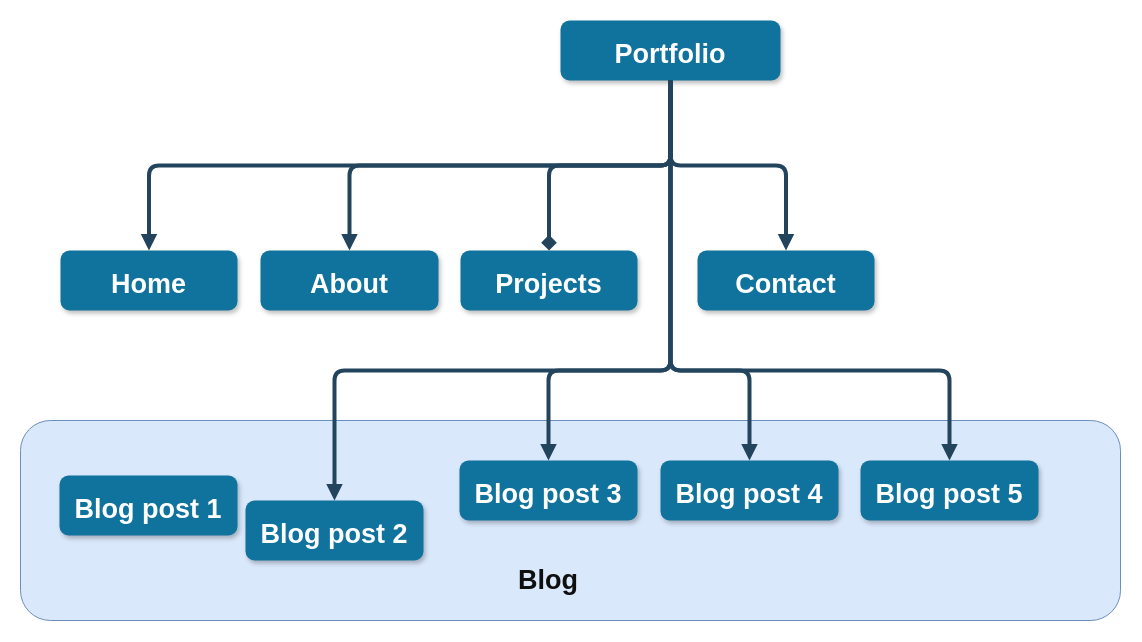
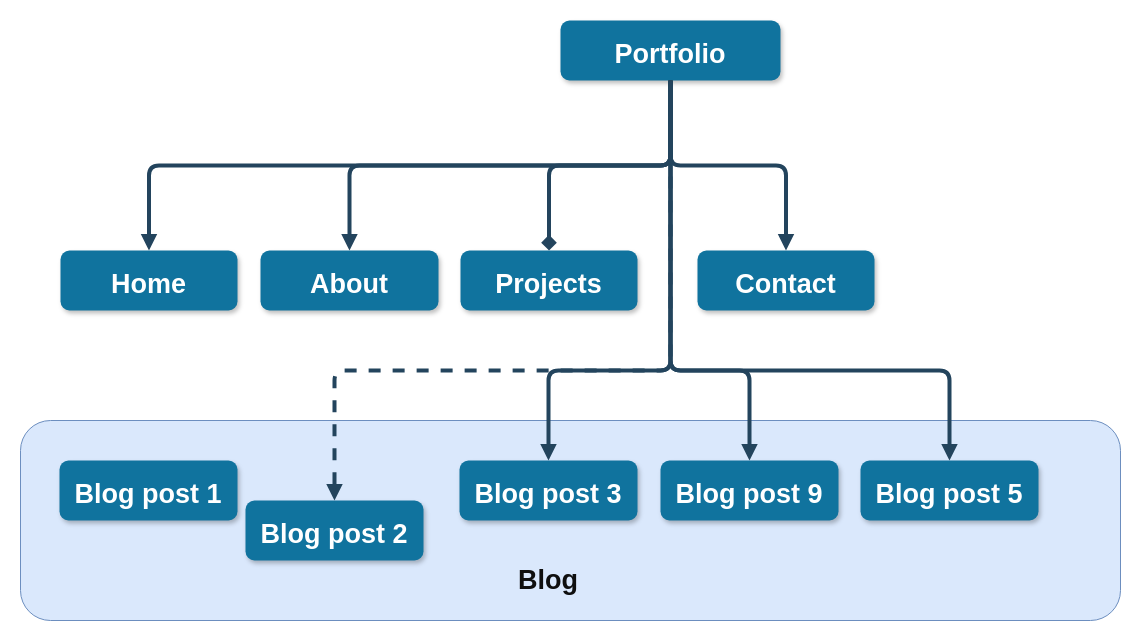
  <mxCell id="0" />
  <mxCell id="1" parent="0" />
  <mxCell id="2" value="" style="rounded=1;whiteSpace=wrap;html=1;fontSize=27;fillColor=#dae8fc;strokeColor=#6c8ebf;labelBorderColor=#006633;fontColor=#FFFFFF;" vertex="1" parent="1"><mxGeometry x="20" y="420" width="1100" height="200" as="geometry" /></mxCell>
  <mxCell id="3" value="Portfolio" style="rounded=1;fillColor=#10739E;strokeColor=none;shadow=1;gradientColor=none;fontStyle=1;fontColor=#FFFFFF;fontSize=27;" parent="1" vertex="1"><mxGeometry x="560" y="20" width="220" height="60" as="geometry" /></mxCell>
  <mxCell id="4" value="Home" style="rounded=1;fillColor=#10739E;strokeColor=none;shadow=1;gradientColor=none;fontStyle=1;fontColor=#FFFFFF;fontSize=27;" parent="1" vertex="1"><mxGeometry x="60" y="250" width="177" height="60" as="geometry" /></mxCell>
  <mxCell id="5" value="About" style="rounded=1;fillColor=#10739E;strokeColor=none;shadow=1;gradientColor=none;fontStyle=1;fontColor=#FFFFFF;fontSize=27;" parent="1" vertex="1"><mxGeometry x="260" y="250" width="178" height="60" as="geometry" /></mxCell>
  <mxCell id="6" value="Projects" style="rounded=1;fillColor=#10739E;strokeColor=none;shadow=1;gradientColor=none;fontStyle=1;fontColor=#FFFFFF;fontSize=27;" parent="1" vertex="1"><mxGeometry x="460" y="250" width="177" height="60" as="geometry" /></mxCell>
  <mxCell id="7" value="Blog post 3" style="rounded=1;fillColor=#10739E;strokeColor=none;shadow=1;gradientColor=none;fontStyle=1;fontColor=#FFFFFF;fontSize=27;" parent="1" vertex="1"><mxGeometry x="459" y="460" width="178" height="60" as="geometry" /></mxCell>
  <mxCell id="8" value="Blog post 2" style="rounded=1;fillColor=#10739E;strokeColor=none;shadow=1;gradientColor=none;fontStyle=1;fontColor=#FFFFFF;fontSize=27;" parent="1" vertex="1"><mxGeometry x="245" y="500" width="178" height="60" as="geometry" /></mxCell>
- <mxCell id="9" value="Blog post 4" style="rounded=1;fillColor=#10739E;strokeColor=none;shadow=1;gradientColor=none;fontStyle=1;fontColor=#FFFFFF;fontSize=27;" parent="1" vertex="1"><mxGeometry x="660" y="460" width="178" height="60" as="geometry" /></mxCell>
+ <mxCell id="9" value="Blog post 9" style="rounded=1;fillColor=#10739E;strokeColor=none;shadow=1;gradientColor=none;fontStyle=1;fontColor=#FFFFFF;fontSize=27;" parent="1" vertex="1"><mxGeometry x="660" y="460" width="178" height="60" as="geometry" /></mxCell>
  <mxCell id="10" value="Blog post 5" style="rounded=1;fillColor=#10739E;strokeColor=none;shadow=1;gradientColor=none;fontStyle=1;fontColor=#FFFFFF;fontSize=27;" parent="1" vertex="1"><mxGeometry x="860" y="460" width="178" height="60" as="geometry" /></mxCell>
  <mxCell id="11" value="" style="edgeStyle=elbowEdgeStyle;elbow=vertical;strokeWidth=4;endArrow=block;endFill=1;fontStyle=1;strokeColor=#23445D;fontSize=27;" parent="1" source="3" target="5" edge="1"><mxGeometry x="22" y="165.5" width="100" height="100" as="geometry"><mxPoint x="-158" y="75.5" as="sourcePoint" /><mxPoint x="-58" y="-24.5" as="targetPoint" /></mxGeometry></mxCell>
  <mxCell id="12" value="" style="edgeStyle=elbowEdgeStyle;elbow=vertical;strokeWidth=4;endArrow=block;endFill=1;fontStyle=1;strokeColor=#23445D;fontSize=27;" parent="1" source="3" target="4" edge="1"><mxGeometry x="22" y="165.5" width="100" height="100" as="geometry"><mxPoint x="-158" y="75.5" as="sourcePoint" /><mxPoint x="-58" y="-24.5" as="targetPoint" /></mxGeometry></mxCell>
  <mxCell id="13" value="" style="edgeStyle=elbowEdgeStyle;elbow=vertical;strokeWidth=4;endArrow=diamond;endFill=1;fontStyle=1;strokeColor=#23445D;fontSize=27;" parent="1" source="3" target="6" edge="1"><mxGeometry x="22" y="165.5" width="100" height="100" as="geometry"><mxPoint x="-158" y="75.5" as="sourcePoint" /><mxPoint x="-58" y="-24.5" as="targetPoint" /></mxGeometry></mxCell>
  <mxCell id="14" value="" style="edgeStyle=elbowEdgeStyle;elbow=vertical;strokeWidth=4;endArrow=block;endFill=1;fontStyle=1;strokeColor=#23445D;fontSize=27;exitX=0.5;exitY=1;exitDx=0;exitDy=0;entryX=0.5;entryY=0;entryDx=0;entryDy=0;" parent="1" source="3" target="7" edge="1"><mxGeometry x="22" y="165.5" width="100" height="100" as="geometry"><mxPoint x="-158" y="75.5" as="sourcePoint" /><mxPoint x="-58" y="-24.5" as="targetPoint" /><Array as="points"><mxPoint x="530" y="370" /></Array></mxGeometry></mxCell>
  <mxCell id="15" value="" style="edgeStyle=elbowEdgeStyle;elbow=vertical;strokeWidth=4;endArrow=block;endFill=1;fontStyle=1;strokeColor=#23445D;fontSize=27;" parent="1" source="3" target="10" edge="1"><mxGeometry x="22" y="165.5" width="100" height="100" as="geometry"><mxPoint x="-158" y="75.5" as="sourcePoint" /><mxPoint x="-58" y="-24.5" as="targetPoint" /><Array as="points"><mxPoint x="810" y="370" /></Array></mxGeometry></mxCell>
- <mxCell id="16" value="" style="edgeStyle=elbowEdgeStyle;elbow=vertical;strokeWidth=4;endArrow=block;endFill=1;fontStyle=1;strokeColor=#23445D;fontSize=27;" parent="1" source="3" target="8" edge="1"><mxGeometry x="22" y="165.5" width="100" height="100" as="geometry"><mxPoint x="-158" y="75.5" as="sourcePoint" /><mxPoint x="-58" y="-24.5" as="targetPoint" /><Array as="points"><mxPoint x="510" y="370" /></Array></mxGeometry></mxCell>
+ <mxCell id="16" value="" style="edgeStyle=elbowEdgeStyle;elbow=vertical;strokeWidth=4;endArrow=block;endFill=1;fontStyle=1;strokeColor=#23445D;fontSize=27;dashed=1;" parent="1" source="3" target="8" edge="1"><mxGeometry x="22" y="165.5" width="100" height="100" as="geometry"><mxPoint x="-158" y="75.5" as="sourcePoint" /><mxPoint x="-58" y="-24.5" as="targetPoint" /><Array as="points"><mxPoint x="510" y="370" /></Array></mxGeometry></mxCell>
  <mxCell id="17" value="" style="edgeStyle=elbowEdgeStyle;elbow=vertical;strokeWidth=4;endArrow=block;endFill=1;fontStyle=1;strokeColor=#23445D;fontSize=27;exitX=0.5;exitY=1;exitDx=0;exitDy=0;entryX=0.5;entryY=0;entryDx=0;entryDy=0;" parent="1" source="3" target="9" edge="1"><mxGeometry x="22" y="165.5" width="100" height="100" as="geometry"><mxPoint x="-158" y="75.5" as="sourcePoint" /><mxPoint x="-58" y="-24.5" as="targetPoint" /><Array as="points"><mxPoint x="710" y="370" /></Array></mxGeometry></mxCell>
- <mxCell id="18" value="Blog post 1" style="rounded=1;fillColor=#10739E;strokeColor=none;shadow=1;gradientColor=none;fontStyle=1;fontColor=#FFFFFF;fontSize=27;" vertex="1" parent="1"><mxGeometry x="59" y="475" width="178" height="60" as="geometry" /></mxCell>
+ <mxCell id="18" value="Blog post 1" style="rounded=1;fillColor=#10739E;strokeColor=none;shadow=1;gradientColor=none;fontStyle=1;fontColor=#FFFFFF;fontSize=27;" vertex="1" parent="1"><mxGeometry x="59" y="460" width="178" height="60" as="geometry" /></mxCell>
  <mxCell id="19" value="Contact" style="rounded=1;fillColor=#10739E;strokeColor=none;shadow=1;gradientColor=none;fontStyle=1;fontColor=#FFFFFF;fontSize=27;" vertex="1" parent="1"><mxGeometry x="697" y="250" width="177" height="60" as="geometry" /></mxCell>
  <mxCell id="20" value="" style="edgeStyle=elbowEdgeStyle;elbow=vertical;strokeWidth=4;endArrow=block;endFill=1;fontStyle=1;strokeColor=#23445D;fontSize=27;exitX=0.5;exitY=1;exitDx=0;exitDy=0;entryX=0.5;entryY=0;entryDx=0;entryDy=0;" edge="1" parent="1" source="3" target="19"><mxGeometry x="32" y="175.5" width="100" height="100" as="geometry"><mxPoint x="680" y="90" as="sourcePoint" /><mxPoint x="558.5" y="260" as="targetPoint" /></mxGeometry></mxCell>
  <mxCell id="21" value="Blog" style="text;html=1;strokeColor=none;fillColor=none;align=center;verticalAlign=middle;whiteSpace=wrap;rounded=0;fontSize=27;fontColor=#0F0F0F;fontStyle=1" vertex="1" parent="1"><mxGeometry x="503" y="560" width="90" height="40" as="geometry" /></mxCell>
